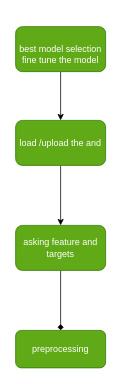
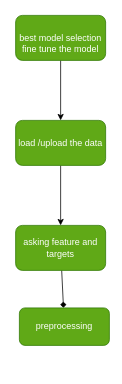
  <mxCell id="0" />
  <mxCell id="1" parent="0" />
  <mxCell id="2" value="" style="edgeStyle=none;html=1;" edge="1" parent="1" source="3" target="5"><mxGeometry relative="1" as="geometry" /></mxCell>
- <mxCell id="3" value="&lt;br&gt;best model selection fine tune the model" style="rounded=1;whiteSpace=wrap;html=1;fillColor=#60a917;fontColor=#ffffff;strokeColor=#2D7600;" vertex="1" parent="1"><mxGeometry x="20" y="35" width="120" height="60" as="geometry" /></mxCell>
+ <mxCell id="3" value="&lt;br&gt;best model selection fine tune the model" style="rounded=1;whiteSpace=wrap;html=1;fillColor=#60a917;fontColor=#ffffff;strokeColor=#2D7600;" vertex="1" parent="1"><mxGeometry x="20" y="20" width="120" height="60" as="geometry" /></mxCell>
  <mxCell id="4" value="" style="edgeStyle=none;html=1;" edge="1" parent="1" source="5" target="7"><mxGeometry relative="1" as="geometry" /></mxCell>
- <mxCell id="5" value="load /upload the and" style="whiteSpace=wrap;html=1;fillColor=#60a917;strokeColor=#2D7600;fontColor=#ffffff;rounded=1;" vertex="1" parent="1"><mxGeometry x="20" y="160" width="120" height="60" as="geometry" /></mxCell>
+ <mxCell id="5" value="load /upload the data" style="whiteSpace=wrap;html=1;fillColor=#60a917;strokeColor=#2D7600;fontColor=#ffffff;rounded=1;" vertex="1" parent="1"><mxGeometry x="20" y="160" width="120" height="60" as="geometry" /></mxCell>
  <mxCell id="6" value="" style="edgeStyle=none;html=1;endArrow=diamond;" edge="1" parent="1" source="7" target="8"><mxGeometry relative="1" as="geometry" /></mxCell>
  <mxCell id="7" value="asking feature and targets" style="whiteSpace=wrap;html=1;fillColor=#60a917;strokeColor=#2D7600;fontColor=#ffffff;rounded=1;" vertex="1" parent="1"><mxGeometry x="20" y="300" width="120" height="60" as="geometry" /></mxCell>
- <mxCell id="8" value="preprocessing" style="whiteSpace=wrap;html=1;fillColor=#60a917;strokeColor=#2D7600;fontColor=#ffffff;rounded=1;" vertex="1" parent="1"><mxGeometry x="20" y="440" width="120" height="50" as="geometry" /></mxCell>
+ <mxCell id="8" value="preprocessing" style="whiteSpace=wrap;html=1;fillColor=#60a917;strokeColor=#2D7600;fontColor=#ffffff;rounded=1;" vertex="1" parent="1"><mxGeometry x="25" y="410" width="120" height="50" as="geometry" /></mxCell>
